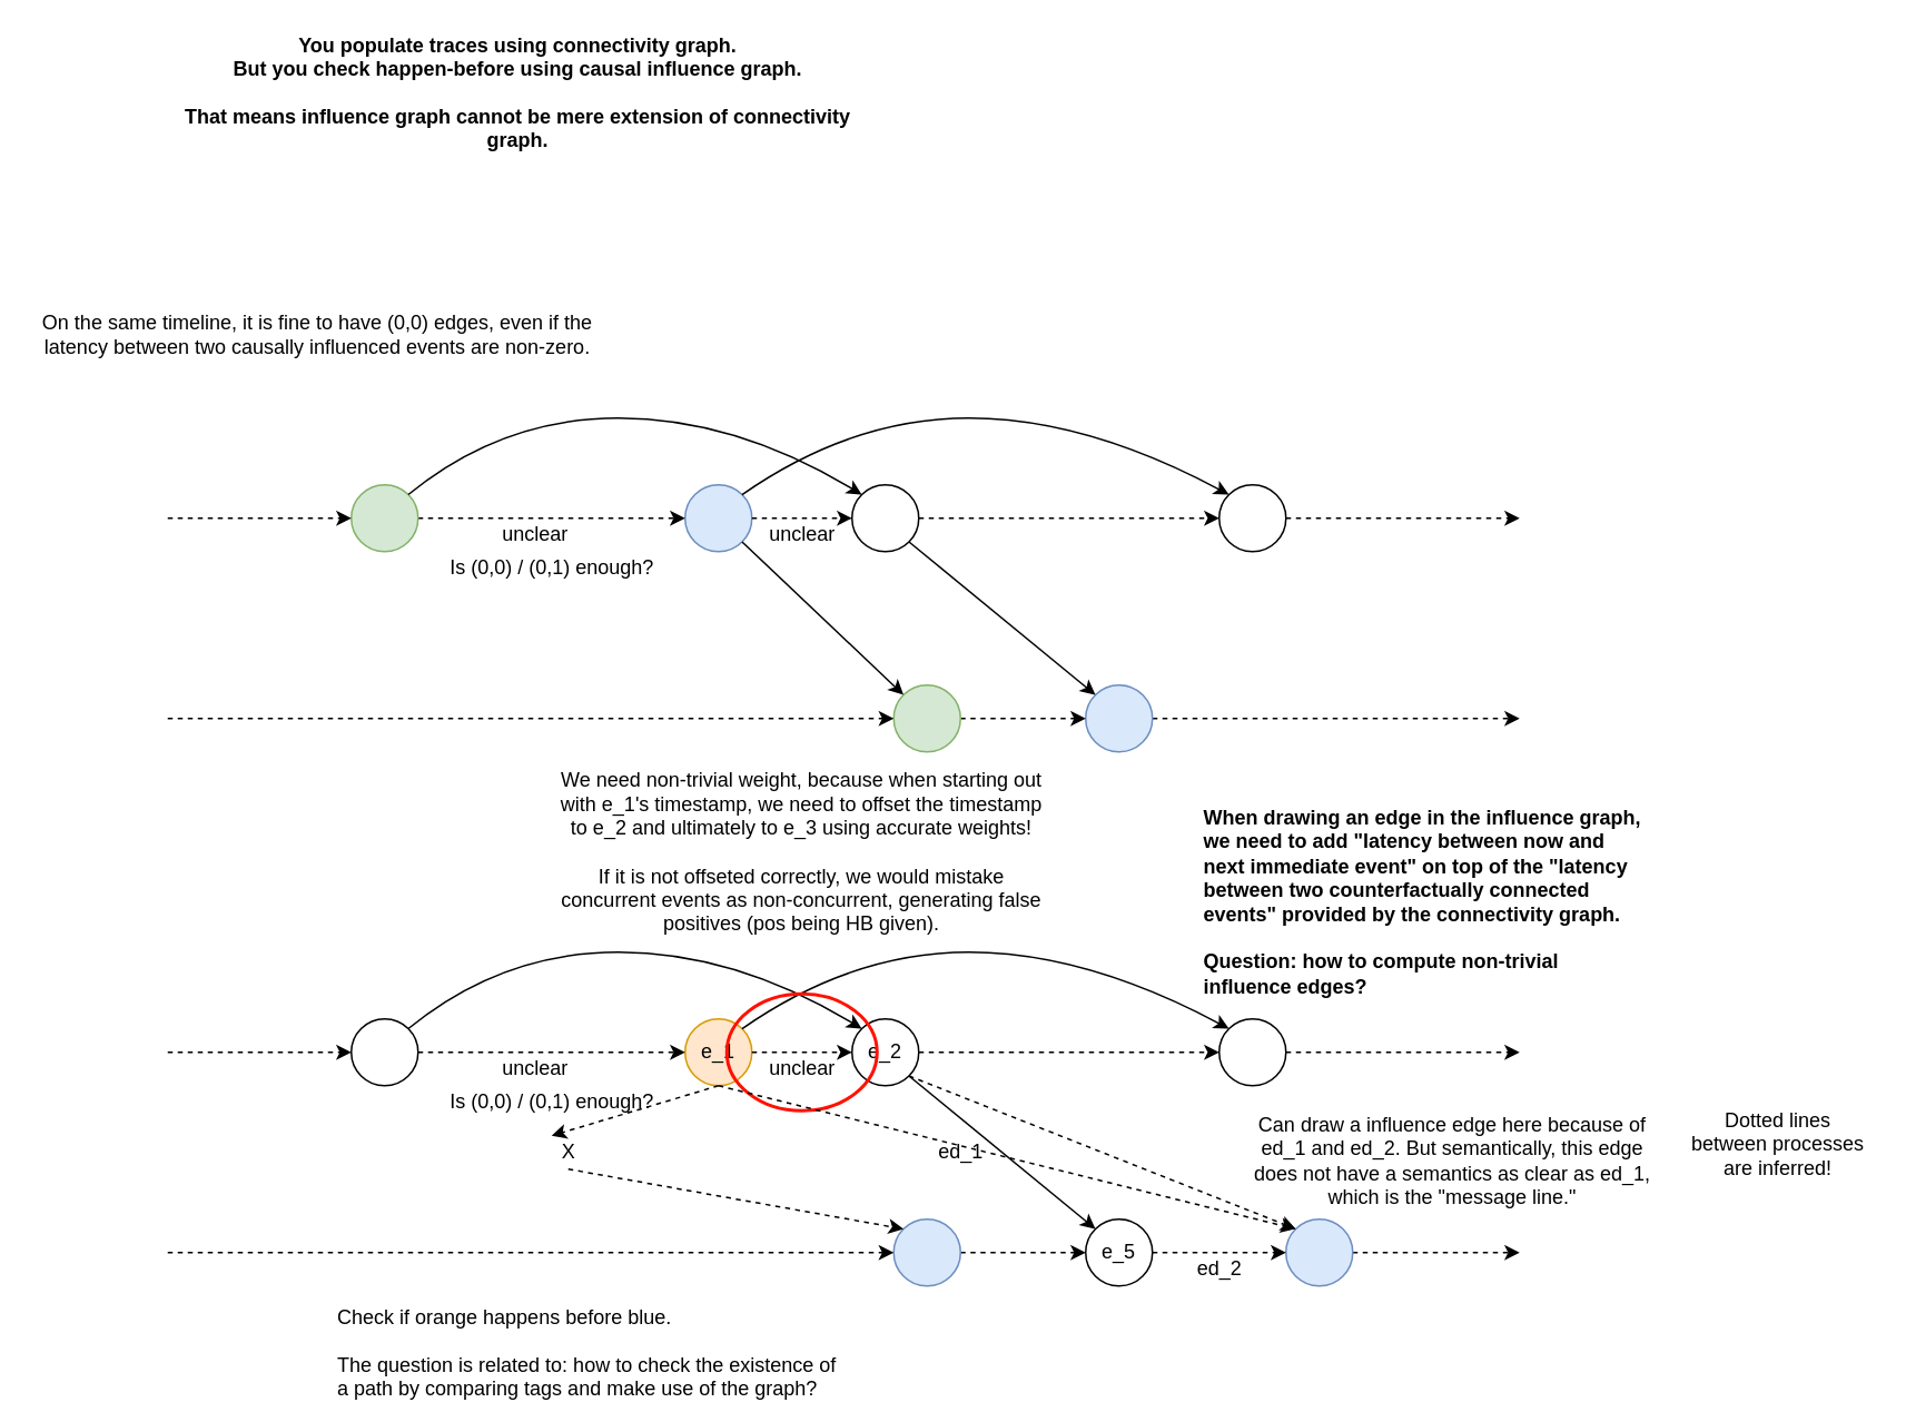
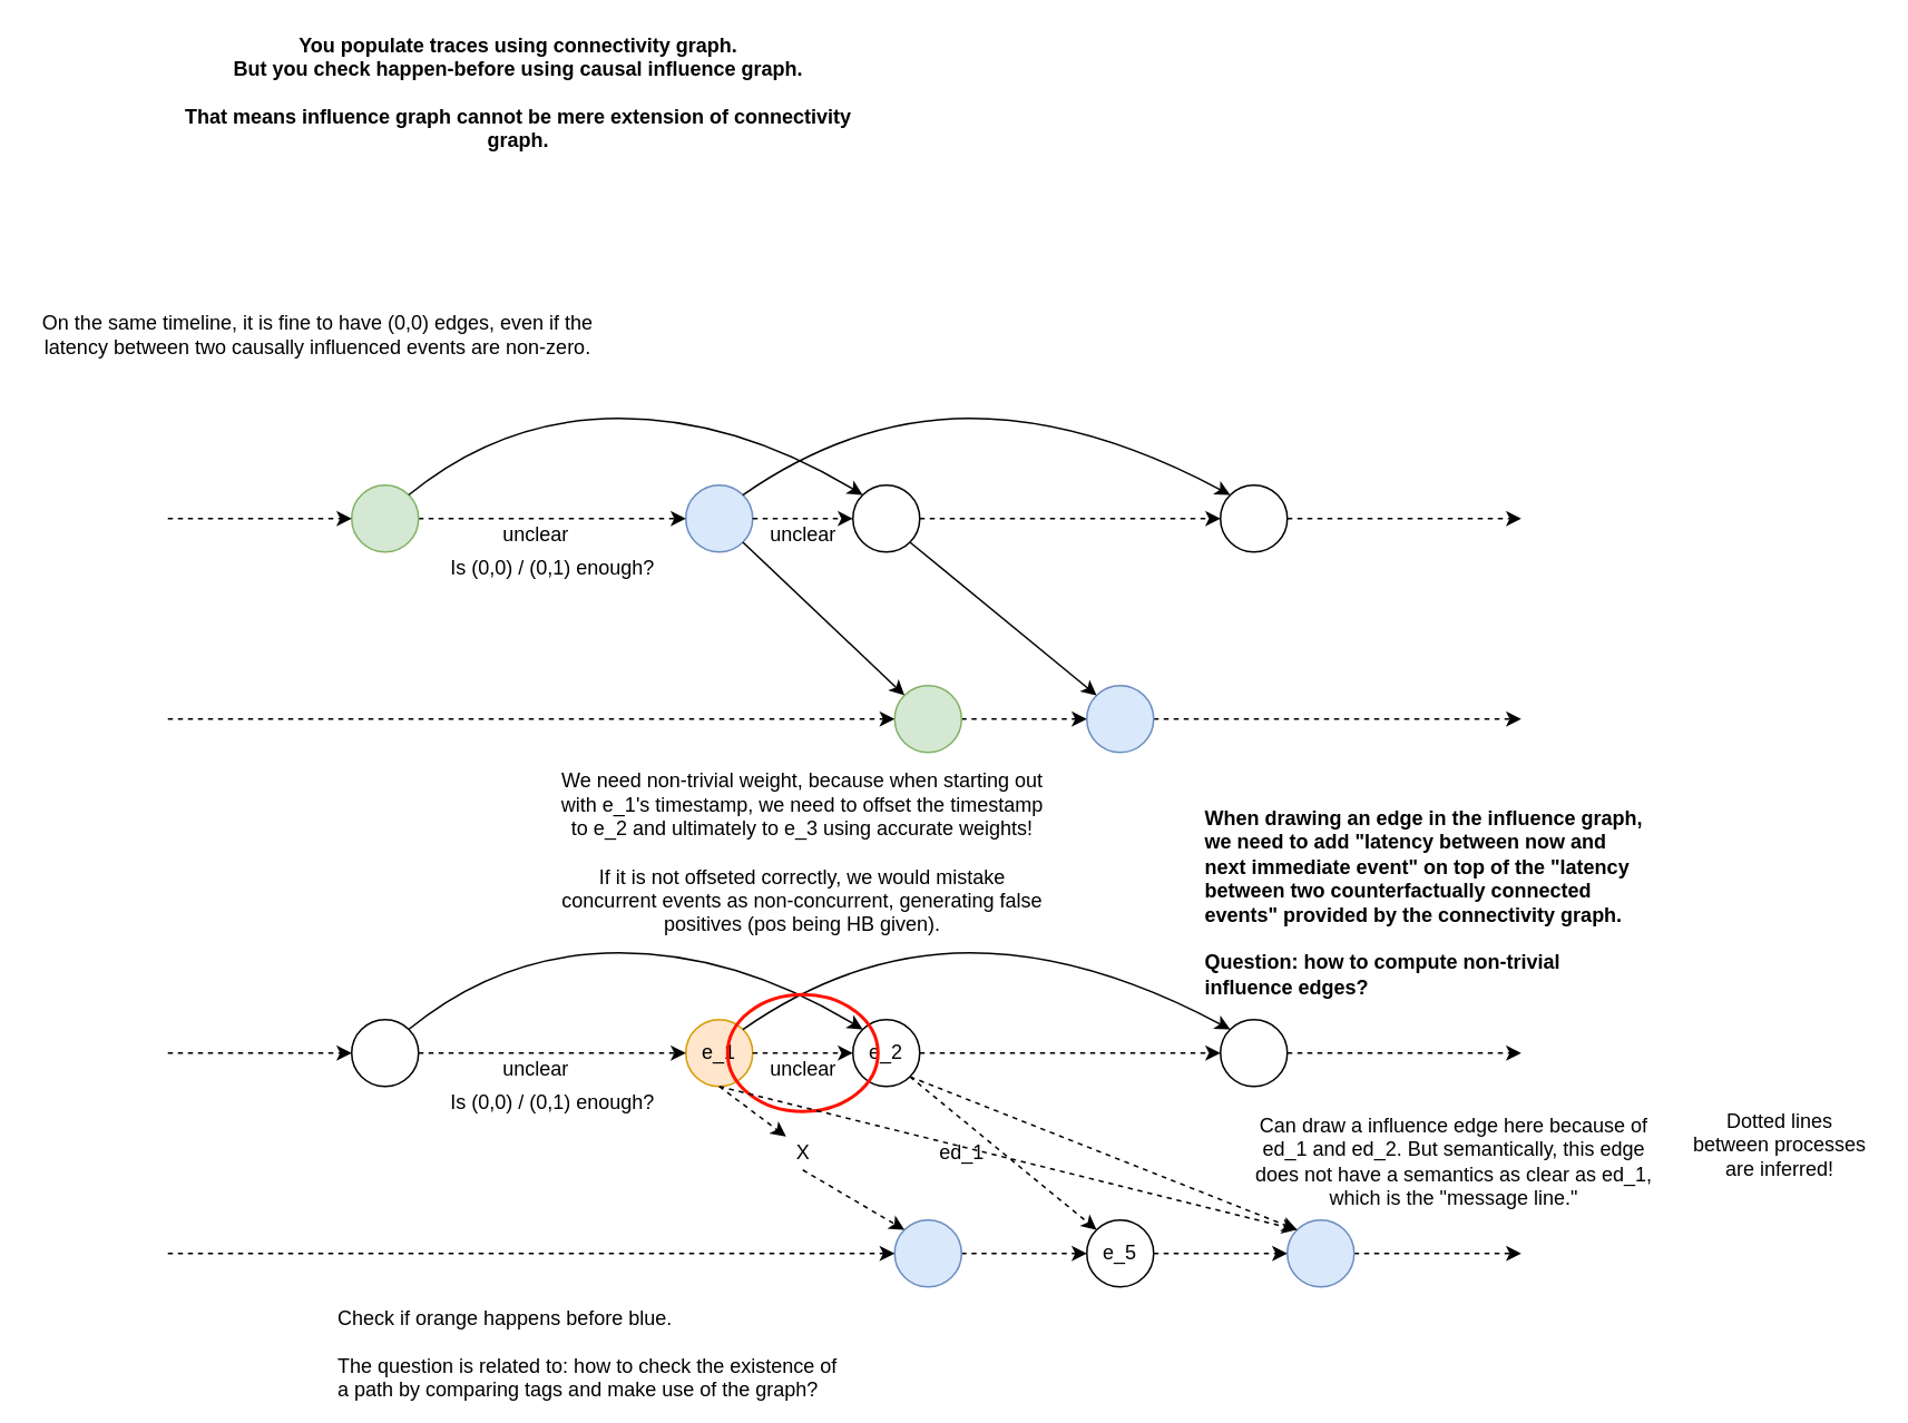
  <mxCell id="0" />
  <mxCell id="1" parent="0" />
  <mxCell id="2" value="" style="endArrow=classic;html=1;dashed=1;" edge="1" parent="1" source="8"><mxGeometry width="50" height="50" relative="1" as="geometry"><mxPoint x="350" y="310" as="sourcePoint" /><mxPoint x="910" y="310" as="targetPoint" /></mxGeometry></mxCell>
  <mxCell id="3" value="" style="endArrow=classic;html=1;dashed=1;" edge="1" parent="1" source="4"><mxGeometry width="50" height="50" relative="1" as="geometry"><mxPoint x="350" y="430" as="sourcePoint" /><mxPoint x="910" y="430" as="targetPoint" /></mxGeometry></mxCell>
  <mxCell id="4" value="" style="ellipse;whiteSpace=wrap;html=1;aspect=fixed;fillColor=#dae8fc;strokeColor=#6c8ebf;" vertex="1" parent="1"><mxGeometry x="650" y="410" width="40" height="40" as="geometry" /></mxCell>
  <mxCell id="5" value="" style="endArrow=classic;html=1;dashed=1;" edge="1" parent="1" source="21" target="4"><mxGeometry width="50" height="50" relative="1" as="geometry"><mxPoint x="350" y="430" as="sourcePoint" /><mxPoint x="910" y="430" as="targetPoint" /></mxGeometry></mxCell>
  <mxCell id="6" value="" style="ellipse;whiteSpace=wrap;html=1;aspect=fixed;fillColor=#dae8fc;strokeColor=#6c8ebf;" vertex="1" parent="1"><mxGeometry x="410" y="290" width="40" height="40" as="geometry" /></mxCell>
  <mxCell id="7" value="" style="endArrow=classic;html=1;dashed=1;" edge="1" parent="1" source="13" target="6"><mxGeometry width="50" height="50" relative="1" as="geometry"><mxPoint x="100" y="310" as="sourcePoint" /><mxPoint x="910" y="310" as="targetPoint" /></mxGeometry></mxCell>
  <mxCell id="8" value="" style="ellipse;whiteSpace=wrap;html=1;aspect=fixed;" vertex="1" parent="1"><mxGeometry x="730" y="290" width="40" height="40" as="geometry" /></mxCell>
  <mxCell id="9" value="" style="endArrow=classic;html=1;dashed=1;" edge="1" parent="1" source="11" target="8"><mxGeometry width="50" height="50" relative="1" as="geometry"><mxPoint x="450" y="310" as="sourcePoint" /><mxPoint x="910" y="310" as="targetPoint" /></mxGeometry></mxCell>
  <mxCell id="10" value="" style="curved=1;endArrow=classic;html=1;exitX=1;exitY=0;exitDx=0;exitDy=0;entryX=0;entryY=0;entryDx=0;entryDy=0;" edge="1" parent="1" source="6" target="8"><mxGeometry width="50" height="50" relative="1" as="geometry"><mxPoint x="550" y="250" as="sourcePoint" /><mxPoint x="600" y="200" as="targetPoint" /><Array as="points"><mxPoint x="510" y="250" /><mxPoint x="650" y="250" /></Array></mxGeometry></mxCell>
  <mxCell id="11" value="" style="ellipse;whiteSpace=wrap;html=1;aspect=fixed;" vertex="1" parent="1"><mxGeometry x="510" y="290" width="40" height="40" as="geometry" /></mxCell>
  <mxCell id="12" value="" style="endArrow=classic;html=1;dashed=1;" edge="1" parent="1" source="6" target="11"><mxGeometry width="50" height="50" relative="1" as="geometry"><mxPoint x="450" y="310" as="sourcePoint" /><mxPoint x="730" y="310" as="targetPoint" /></mxGeometry></mxCell>
  <mxCell id="13" value="" style="ellipse;whiteSpace=wrap;html=1;aspect=fixed;fillColor=#d5e8d4;strokeColor=#82b366;" vertex="1" parent="1"><mxGeometry x="210" y="290" width="40" height="40" as="geometry" /></mxCell>
  <mxCell id="14" value="" style="endArrow=classic;html=1;dashed=1;" edge="1" parent="1" target="13"><mxGeometry width="50" height="50" relative="1" as="geometry"><mxPoint x="100" y="310" as="sourcePoint" /><mxPoint x="410" y="310" as="targetPoint" /></mxGeometry></mxCell>
  <mxCell id="15" value="" style="curved=1;endArrow=classic;html=1;exitX=1;exitY=0;exitDx=0;exitDy=0;entryX=0;entryY=0;entryDx=0;entryDy=0;" edge="1" parent="1" source="13" target="11"><mxGeometry width="50" height="50" relative="1" as="geometry"><mxPoint x="270.002" y="275.858" as="sourcePoint" /><mxPoint x="561.718" y="275.858" as="targetPoint" /><Array as="points"><mxPoint x="300" y="250" /><mxPoint x="440" y="250" /></Array></mxGeometry></mxCell>
  <mxCell id="16" value="&lt;span&gt;On the same timeline, it is fine to have (0,0) edges, even if the latency between two causally influenced events are non-zero.&lt;/span&gt;" style="text;html=1;strokeColor=none;fillColor=none;align=center;verticalAlign=middle;whiteSpace=wrap;rounded=0;" vertex="1" parent="1"><mxGeometry x="20" y="190" width="340" height="20" as="geometry" /></mxCell>
  <mxCell id="17" value="unclear" style="text;html=1;align=center;verticalAlign=middle;resizable=0;points=[];autosize=1;" vertex="1" parent="1"><mxGeometry x="455" y="310" width="50" height="20" as="geometry" /></mxCell>
  <mxCell id="18" value="unclear" style="text;html=1;align=center;verticalAlign=middle;resizable=0;points=[];autosize=1;" vertex="1" parent="1"><mxGeometry x="295" y="310" width="50" height="20" as="geometry" /></mxCell>
  <mxCell id="19" value="Is (0,0) / (0,1) enough?" style="text;html=1;align=center;verticalAlign=middle;resizable=0;points=[];autosize=1;" vertex="1" parent="1"><mxGeometry x="260" y="330" width="140" height="20" as="geometry" /></mxCell>
  <mxCell id="20" value="" style="endArrow=classic;html=1;exitX=1;exitY=1;exitDx=0;exitDy=0;entryX=0;entryY=0;entryDx=0;entryDy=0;" edge="1" parent="1" source="11" target="4"><mxGeometry width="50" height="50" relative="1" as="geometry"><mxPoint x="600" y="380" as="sourcePoint" /><mxPoint x="650" y="330" as="targetPoint" /></mxGeometry></mxCell>
  <mxCell id="21" value="" style="ellipse;whiteSpace=wrap;html=1;aspect=fixed;fillColor=#d5e8d4;strokeColor=#82b366;" vertex="1" parent="1"><mxGeometry x="535" y="410" width="40" height="40" as="geometry" /></mxCell>
  <mxCell id="22" value="" style="endArrow=classic;html=1;dashed=1;" edge="1" parent="1" target="21"><mxGeometry width="50" height="50" relative="1" as="geometry"><mxPoint x="100" y="430" as="sourcePoint" /><mxPoint x="650" y="430" as="targetPoint" /></mxGeometry></mxCell>
  <mxCell id="23" value="" style="endArrow=classic;html=1;exitX=1;exitY=1;exitDx=0;exitDy=0;entryX=0;entryY=0;entryDx=0;entryDy=0;" edge="1" parent="1" source="6" target="21"><mxGeometry width="50" height="50" relative="1" as="geometry"><mxPoint x="463.002" y="330.002" as="sourcePoint" /><mxPoint x="574.718" y="421.718" as="targetPoint" /></mxGeometry></mxCell>
  <mxCell id="24" value="&lt;b&gt;You populate traces using connectivity graph. &lt;br&gt;But you check happen-before using causal influence graph.&lt;br&gt;&lt;br&gt;That means influence graph cannot be mere extension of connectivity graph.&lt;br&gt;&lt;/b&gt;" style="text;html=1;strokeColor=none;fillColor=none;align=center;verticalAlign=middle;whiteSpace=wrap;rounded=0;" vertex="1" parent="1"><mxGeometry x="100" y="20" width="420" height="70" as="geometry" /></mxCell>
  <mxCell id="25" value="" style="endArrow=classic;html=1;dashed=1;" edge="1" parent="1" source="31"><mxGeometry width="50" height="50" relative="1" as="geometry"><mxPoint x="350" y="630" as="sourcePoint" /><mxPoint x="910" y="630" as="targetPoint" /></mxGeometry></mxCell>
  <mxCell id="26" value="" style="endArrow=classic;html=1;dashed=1;" edge="1" parent="1" source="45"><mxGeometry width="50" height="50" relative="1" as="geometry"><mxPoint x="350" y="750" as="sourcePoint" /><mxPoint x="910" y="750" as="targetPoint" /></mxGeometry></mxCell>
  <mxCell id="27" value="e_5" style="ellipse;whiteSpace=wrap;html=1;aspect=fixed;" vertex="1" parent="1"><mxGeometry x="650" y="730" width="40" height="40" as="geometry" /></mxCell>
  <mxCell id="28" value="" style="endArrow=classic;html=1;dashed=1;" edge="1" parent="1" source="43" target="27"><mxGeometry width="50" height="50" relative="1" as="geometry"><mxPoint x="350" y="750" as="sourcePoint" /><mxPoint x="910" y="750" as="targetPoint" /></mxGeometry></mxCell>
  <mxCell id="29" value="e_1" style="ellipse;whiteSpace=wrap;html=1;aspect=fixed;fillColor=#ffe6cc;strokeColor=#d79b00;" vertex="1" parent="1"><mxGeometry x="410" y="610" width="40" height="40" as="geometry" /></mxCell>
  <mxCell id="30" value="" style="endArrow=classic;html=1;dashed=1;" edge="1" parent="1" source="36" target="29"><mxGeometry width="50" height="50" relative="1" as="geometry"><mxPoint x="100" y="630" as="sourcePoint" /><mxPoint x="910" y="630" as="targetPoint" /></mxGeometry></mxCell>
  <mxCell id="31" value="" style="ellipse;whiteSpace=wrap;html=1;aspect=fixed;" vertex="1" parent="1"><mxGeometry x="730" y="610" width="40" height="40" as="geometry" /></mxCell>
  <mxCell id="32" value="" style="endArrow=classic;html=1;dashed=1;" edge="1" parent="1" source="34" target="31"><mxGeometry width="50" height="50" relative="1" as="geometry"><mxPoint x="450" y="630" as="sourcePoint" /><mxPoint x="910" y="630" as="targetPoint" /></mxGeometry></mxCell>
  <mxCell id="33" value="" style="curved=1;endArrow=classic;html=1;exitX=1;exitY=0;exitDx=0;exitDy=0;entryX=0;entryY=0;entryDx=0;entryDy=0;" edge="1" parent="1" source="29" target="31"><mxGeometry width="50" height="50" relative="1" as="geometry"><mxPoint x="550" y="570" as="sourcePoint" /><mxPoint x="600" y="520" as="targetPoint" /><Array as="points"><mxPoint x="510" y="570" /><mxPoint x="650" y="570" /></Array></mxGeometry></mxCell>
  <mxCell id="34" value="e_2" style="ellipse;whiteSpace=wrap;html=1;aspect=fixed;" vertex="1" parent="1"><mxGeometry x="510" y="610" width="40" height="40" as="geometry" /></mxCell>
  <mxCell id="35" value="" style="endArrow=classic;html=1;dashed=1;" edge="1" parent="1" source="29" target="34"><mxGeometry width="50" height="50" relative="1" as="geometry"><mxPoint x="450" y="630" as="sourcePoint" /><mxPoint x="730" y="630" as="targetPoint" /></mxGeometry></mxCell>
  <mxCell id="36" value="" style="ellipse;whiteSpace=wrap;html=1;aspect=fixed;" vertex="1" parent="1"><mxGeometry x="210" y="610" width="40" height="40" as="geometry" /></mxCell>
  <mxCell id="37" value="" style="endArrow=classic;html=1;dashed=1;" edge="1" parent="1" target="36"><mxGeometry width="50" height="50" relative="1" as="geometry"><mxPoint x="100" y="630" as="sourcePoint" /><mxPoint x="410" y="630" as="targetPoint" /></mxGeometry></mxCell>
  <mxCell id="38" value="" style="curved=1;endArrow=classic;html=1;exitX=1;exitY=0;exitDx=0;exitDy=0;entryX=0;entryY=0;entryDx=0;entryDy=0;" edge="1" parent="1" source="36" target="34"><mxGeometry width="50" height="50" relative="1" as="geometry"><mxPoint x="270.002" y="595.858" as="sourcePoint" /><mxPoint x="561.718" y="595.858" as="targetPoint" /><Array as="points"><mxPoint x="300" y="570" /><mxPoint x="440" y="570" /></Array></mxGeometry></mxCell>
  <mxCell id="39" value="unclear" style="text;html=1;align=center;verticalAlign=middle;resizable=0;points=[];autosize=1;" vertex="1" parent="1"><mxGeometry x="455" y="630" width="50" height="20" as="geometry" /></mxCell>
  <mxCell id="40" value="unclear" style="text;html=1;align=center;verticalAlign=middle;resizable=0;points=[];autosize=1;" vertex="1" parent="1"><mxGeometry x="295" y="630" width="50" height="20" as="geometry" /></mxCell>
  <mxCell id="41" value="Is (0,0) / (0,1) enough?" style="text;html=1;align=center;verticalAlign=middle;resizable=0;points=[];autosize=1;" vertex="1" parent="1"><mxGeometry x="260" y="650" width="140" height="20" as="geometry" /></mxCell>
- <mxCell id="42" value="" style="endArrow=classic;html=1;exitX=1;exitY=1;exitDx=0;exitDy=0;entryX=0;entryY=0;entryDx=0;entryDy=0;" edge="1" parent="1" source="34" target="27"><mxGeometry width="50" height="50" relative="1" as="geometry"><mxPoint x="600" y="700" as="sourcePoint" /><mxPoint x="650" y="650" as="targetPoint" /></mxGeometry></mxCell>
+ <mxCell id="42" value="" style="endArrow=classic;html=1;exitX=1;exitY=1;exitDx=0;exitDy=0;entryX=0;entryY=0;entryDx=0;entryDy=0;dashed=1;" edge="1" parent="1" source="34" target="27"><mxGeometry width="50" height="50" relative="1" as="geometry"><mxPoint x="600" y="700" as="sourcePoint" /><mxPoint x="650" y="650" as="targetPoint" /></mxGeometry></mxCell>
  <mxCell id="43" value="" style="ellipse;whiteSpace=wrap;html=1;aspect=fixed;fillColor=#dae8fc;strokeColor=#6c8ebf;" vertex="1" parent="1"><mxGeometry x="535" y="730" width="40" height="40" as="geometry" /></mxCell>
  <mxCell id="44" value="" style="endArrow=classic;html=1;dashed=1;" edge="1" parent="1" target="43"><mxGeometry width="50" height="50" relative="1" as="geometry"><mxPoint x="100" y="750" as="sourcePoint" /><mxPoint x="650" y="750" as="targetPoint" /></mxGeometry></mxCell>
  <mxCell id="45" value="" style="ellipse;whiteSpace=wrap;html=1;aspect=fixed;fillColor=#dae8fc;strokeColor=#6c8ebf;" vertex="1" parent="1"><mxGeometry x="770" y="730" width="40" height="40" as="geometry" /></mxCell>
  <mxCell id="46" value="" style="endArrow=classic;html=1;dashed=1;" edge="1" parent="1" source="27" target="45"><mxGeometry width="50" height="50" relative="1" as="geometry"><mxPoint x="690" y="750" as="sourcePoint" /><mxPoint x="910" y="750" as="targetPoint" /></mxGeometry></mxCell>
  <mxCell id="47" value="Check if orange happens before blue.&lt;br&gt;&lt;br&gt;The question is related to: how to check the existence of a path by comparing tags and make use of the graph?" style="text;html=1;strokeColor=none;fillColor=none;align=left;verticalAlign=middle;whiteSpace=wrap;rounded=0;" vertex="1" parent="1"><mxGeometry x="200" y="790" width="310" height="40" as="geometry" /></mxCell>
  <mxCell id="48" value="" style="endArrow=classic;html=1;exitX=1;exitY=1;exitDx=0;exitDy=0;entryX=0;entryY=0;entryDx=0;entryDy=0;dashed=1;" edge="1" parent="1" source="34" target="45"><mxGeometry width="50" height="50" relative="1" as="geometry"><mxPoint x="580.002" y="638.282" as="sourcePoint" /><mxPoint x="691.718" y="729.998" as="targetPoint" /></mxGeometry></mxCell>
  <mxCell id="49" value="ed_1" style="text;html=1;align=center;verticalAlign=middle;resizable=0;points=[];autosize=1;" vertex="1" parent="1"><mxGeometry x="555" y="680" width="40" height="20" as="geometry" /></mxCell>
- <mxCell id="50" value="ed_2" style="text;html=1;align=center;verticalAlign=middle;resizable=0;points=[];autosize=1;" vertex="1" parent="1"><mxGeometry x="710" y="750" width="40" height="20" as="geometry" /></mxCell>
  <mxCell id="51" value="&lt;span&gt;Can draw a influence edge here because of ed_1 and ed_2. But semantically, this edge does not have a semantics as clear as ed_1, which is the &quot;message line.&quot;&lt;/span&gt;" style="text;html=1;strokeColor=none;fillColor=none;align=center;verticalAlign=middle;whiteSpace=wrap;rounded=0;" vertex="1" parent="1"><mxGeometry x="750" y="640" width="240" height="110" as="geometry" /></mxCell>
  <mxCell id="52" value="Dotted lines between processes are inferred!" style="text;html=1;strokeColor=none;fillColor=none;align=center;verticalAlign=middle;whiteSpace=wrap;rounded=0;" vertex="1" parent="1"><mxGeometry x="1010" y="655" width="110" height="60" as="geometry" /></mxCell>
  <mxCell id="53" value="" style="ellipse;whiteSpace=wrap;html=1;fillColor=none;strokeColor=#FF1100;strokeWidth=2;" vertex="1" parent="1"><mxGeometry x="435" y="595" width="90" height="70" as="geometry" /></mxCell>
  <mxCell id="54" value="We need non-trivial weight, because when starting out with e_1's timestamp, we need to offset the timestamp to e_2 and ultimately to e_3 using accurate weights!&lt;br&gt;&lt;br&gt;If it is not offseted correctly, we would mistake concurrent events as non-concurrent, generating false positives (pos being HB given)." style="text;html=1;strokeColor=none;fillColor=none;align=center;verticalAlign=middle;whiteSpace=wrap;rounded=0;" vertex="1" parent="1"><mxGeometry x="330" y="490" width="300" height="40" as="geometry" /></mxCell>
  <mxCell id="55" value="&lt;div style=&quot;text-align: left&quot;&gt;&lt;span&gt;When drawing an edge in the influence graph, we need to add &quot;latency between now and next immediate event&quot; on top of the &quot;latency between two counterfactually connected events&quot; provided by the connectivity graph.&lt;/span&gt;&lt;/div&gt;&lt;div style=&quot;text-align: left&quot;&gt;&lt;br&gt;&lt;/div&gt;&lt;div style=&quot;text-align: left&quot;&gt;&lt;span&gt;Question: how to compute non-trivial influence edges?&lt;/span&gt;&lt;/div&gt;" style="text;html=1;strokeColor=none;fillColor=none;align=center;verticalAlign=middle;whiteSpace=wrap;rounded=0;fontStyle=1" vertex="1" parent="1"><mxGeometry x="720" y="500" width="270" height="80" as="geometry" /></mxCell>
  <mxCell id="56" value="" style="endArrow=classic;html=1;exitX=0.5;exitY=1;exitDx=0;exitDy=0;entryX=0;entryY=0;entryDx=0;entryDy=0;dashed=1;" edge="1" parent="1" source="29" target="45"><mxGeometry width="50" height="50" relative="1" as="geometry"><mxPoint x="525.002" y="658.282" as="sourcePoint" /><mxPoint x="756.718" y="749.998" as="targetPoint" /></mxGeometry></mxCell>
  <mxCell id="57" value="" style="endArrow=classic;html=1;exitX=0.5;exitY=1;exitDx=0;exitDy=0;entryX=0;entryY=0;entryDx=0;entryDy=0;dashed=1;" edge="1" parent="1" source="58" target="43"><mxGeometry width="50" height="50" relative="1" as="geometry"><mxPoint x="400" y="700" as="sourcePoint" /><mxPoint x="745.858" y="785.858" as="targetPoint" /></mxGeometry></mxCell>
- <mxCell id="58" value="X" style="text;html=1;align=center;verticalAlign=middle;resizable=0;points=[];autosize=1;" vertex="1" parent="1"><mxGeometry x="330" y="680" width="20" height="20" as="geometry" /></mxCell>
+ <mxCell id="58" value="X" style="text;html=1;align=center;verticalAlign=middle;resizable=0;points=[];autosize=1;" vertex="1" parent="1"><mxGeometry x="470" y="680" width="20" height="20" as="geometry" /></mxCell>
  <mxCell id="59" value="" style="endArrow=classic;html=1;exitX=0.5;exitY=1;exitDx=0;exitDy=0;entryX=0;entryY=0;entryDx=0;entryDy=0;dashed=1;" edge="1" parent="1" source="29" target="58"><mxGeometry width="50" height="50" relative="1" as="geometry"><mxPoint x="430" y="650" as="sourcePoint" /><mxPoint x="540.858" y="735.858" as="targetPoint" /></mxGeometry></mxCell>
